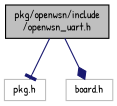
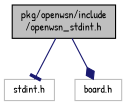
  digraph {
    fontname="Patrick Hand"
    node [color=grey75 fillcolor=white fontname="Patrick Hand" fontsize=10 shape=record style=filled]
    edge [color=midnightblue fontname="Patrick Hand" fontsize=10 labelfontname=Helvetica labelfontsize=10 style=solid]
-   n1 [color=black fillcolor=grey75 fontcolor=black height=0.2 label="pkg/openwsn/include\l/openwsn_uart.h" width=0.4]
-   n2 [height=0.2 label="pkg.h" width=0.4]
+   n1 [color=black fillcolor=grey75 fontcolor=black height=0.2 label="pkg/openwsn/include\l/openwsn_stdint.h" width=0.4]
+   n2 [height=0.2 label="stdint.h" width=0.4]
    n3 [height=0.2 label="board.h" width=0.4]
    n1 -> n2 [arrowhead=tee]
    n1 -> n3 [arrowhead=diamond]
  }
